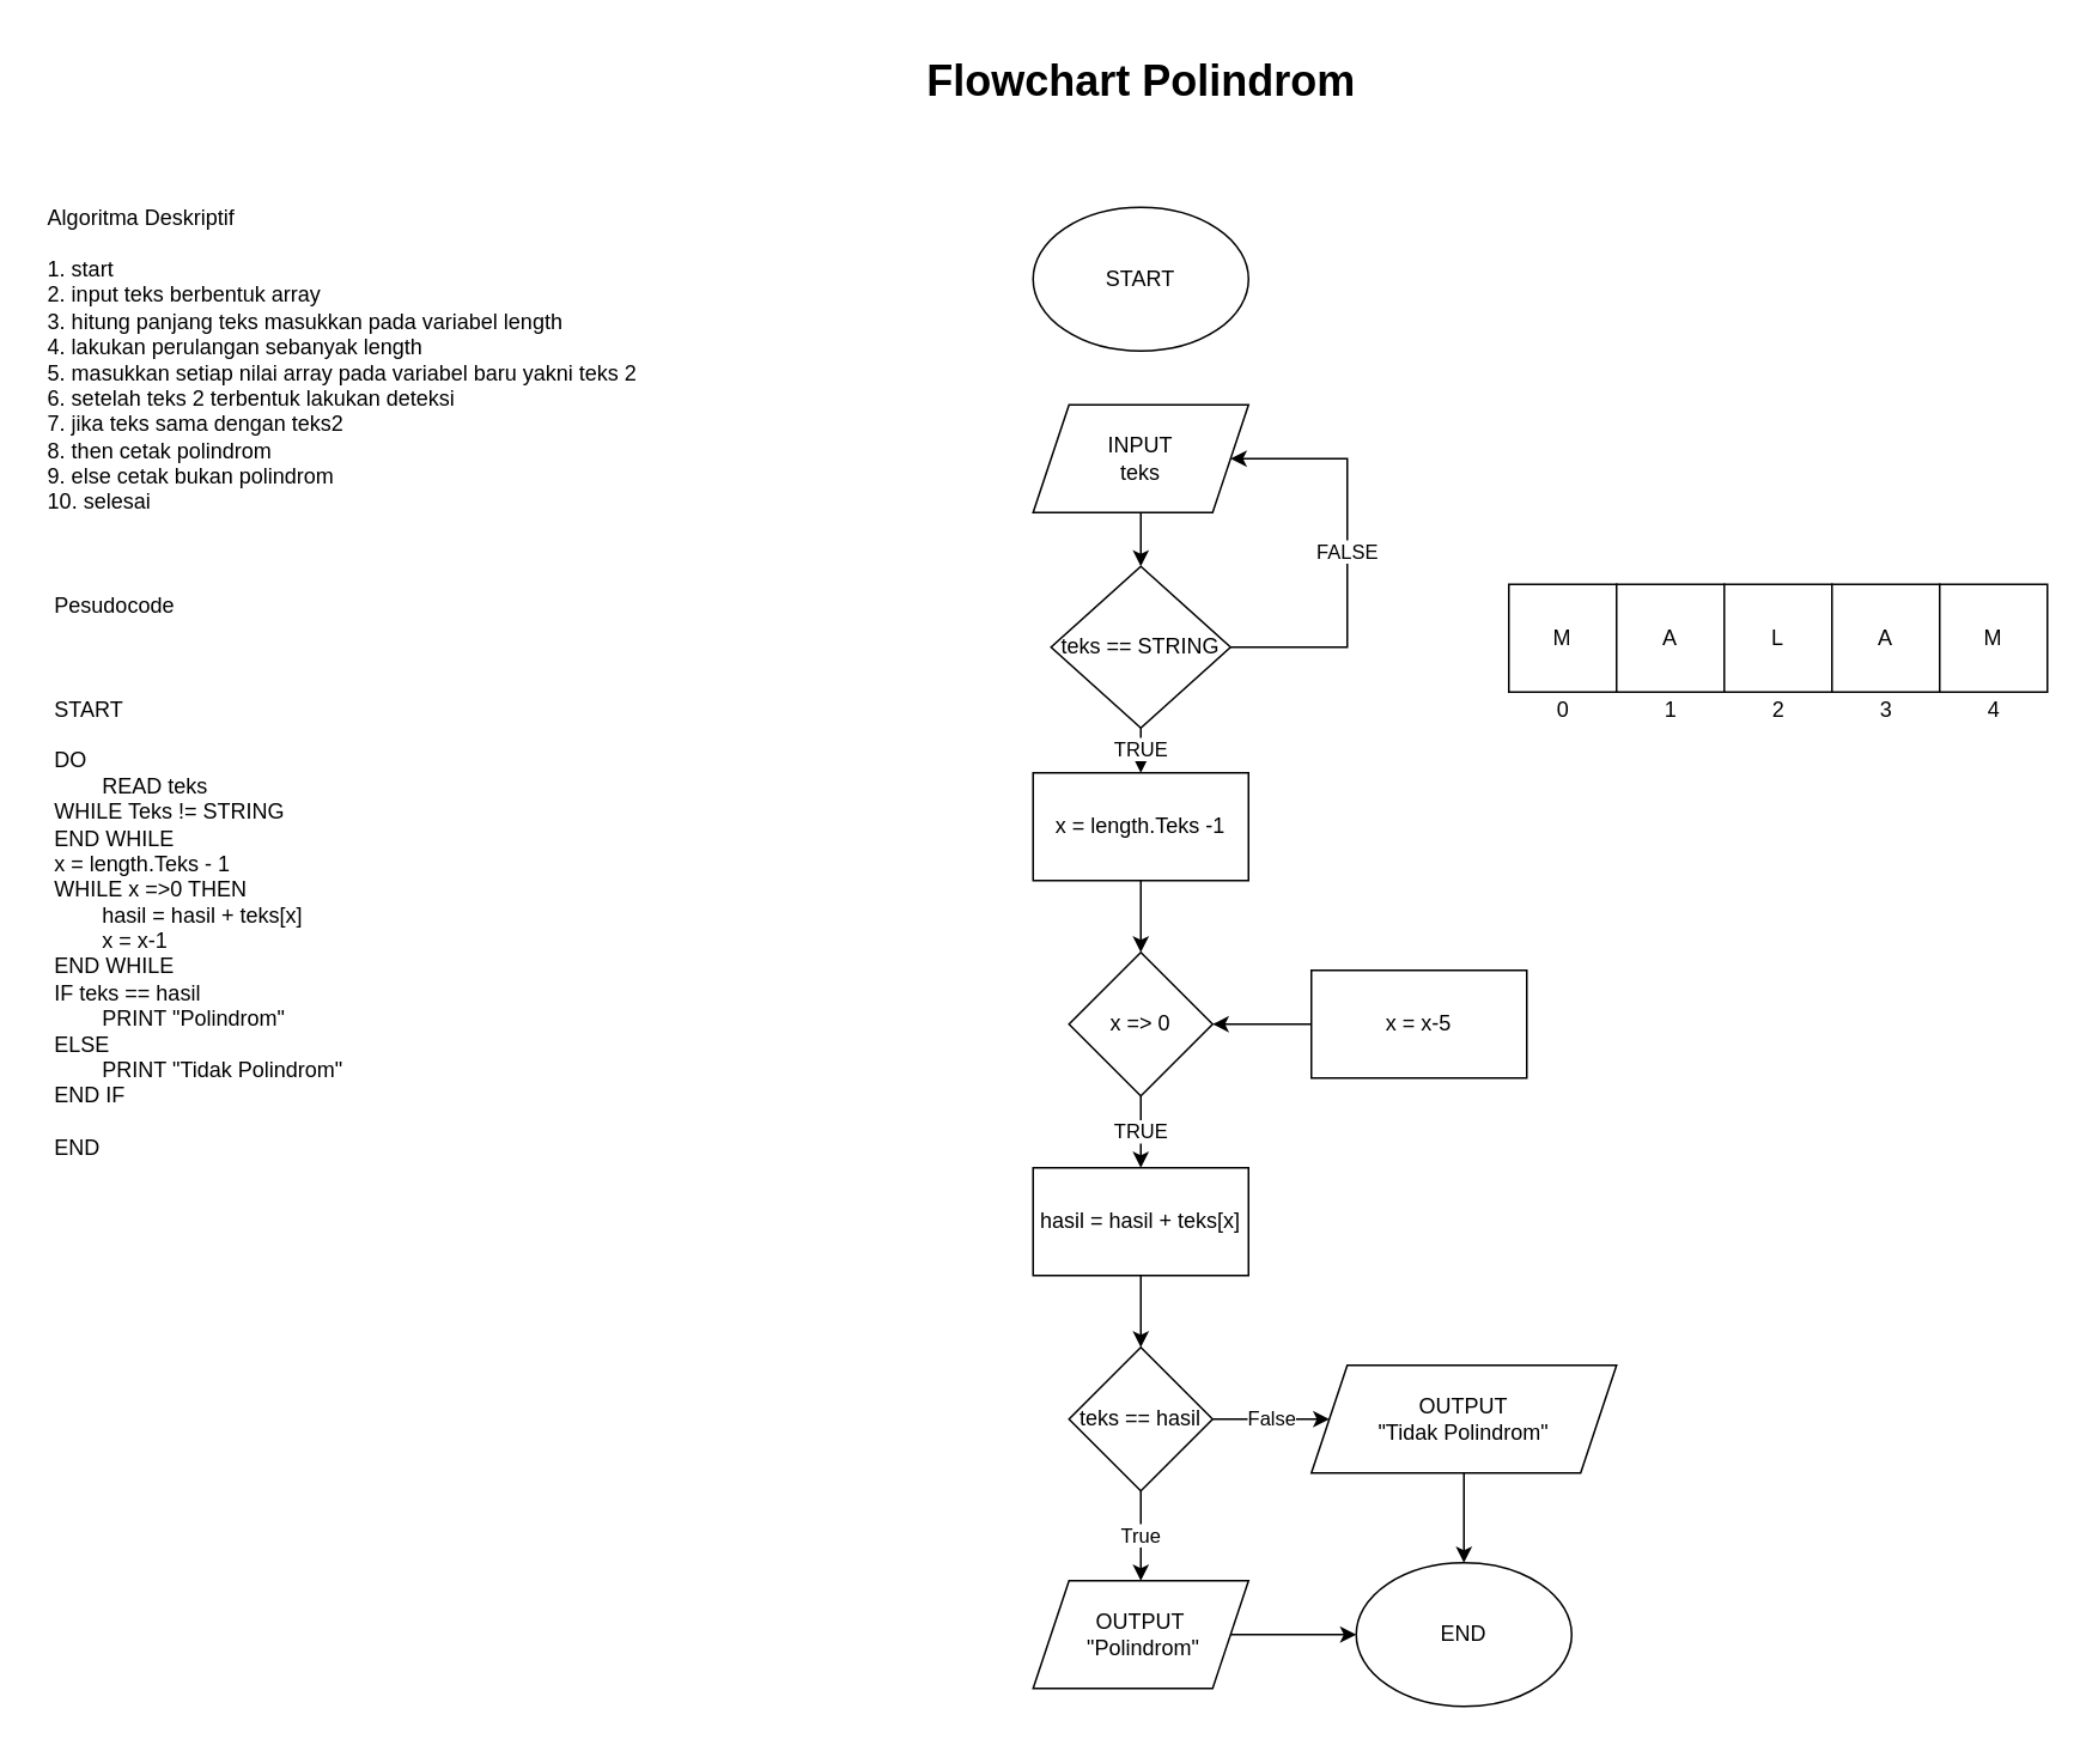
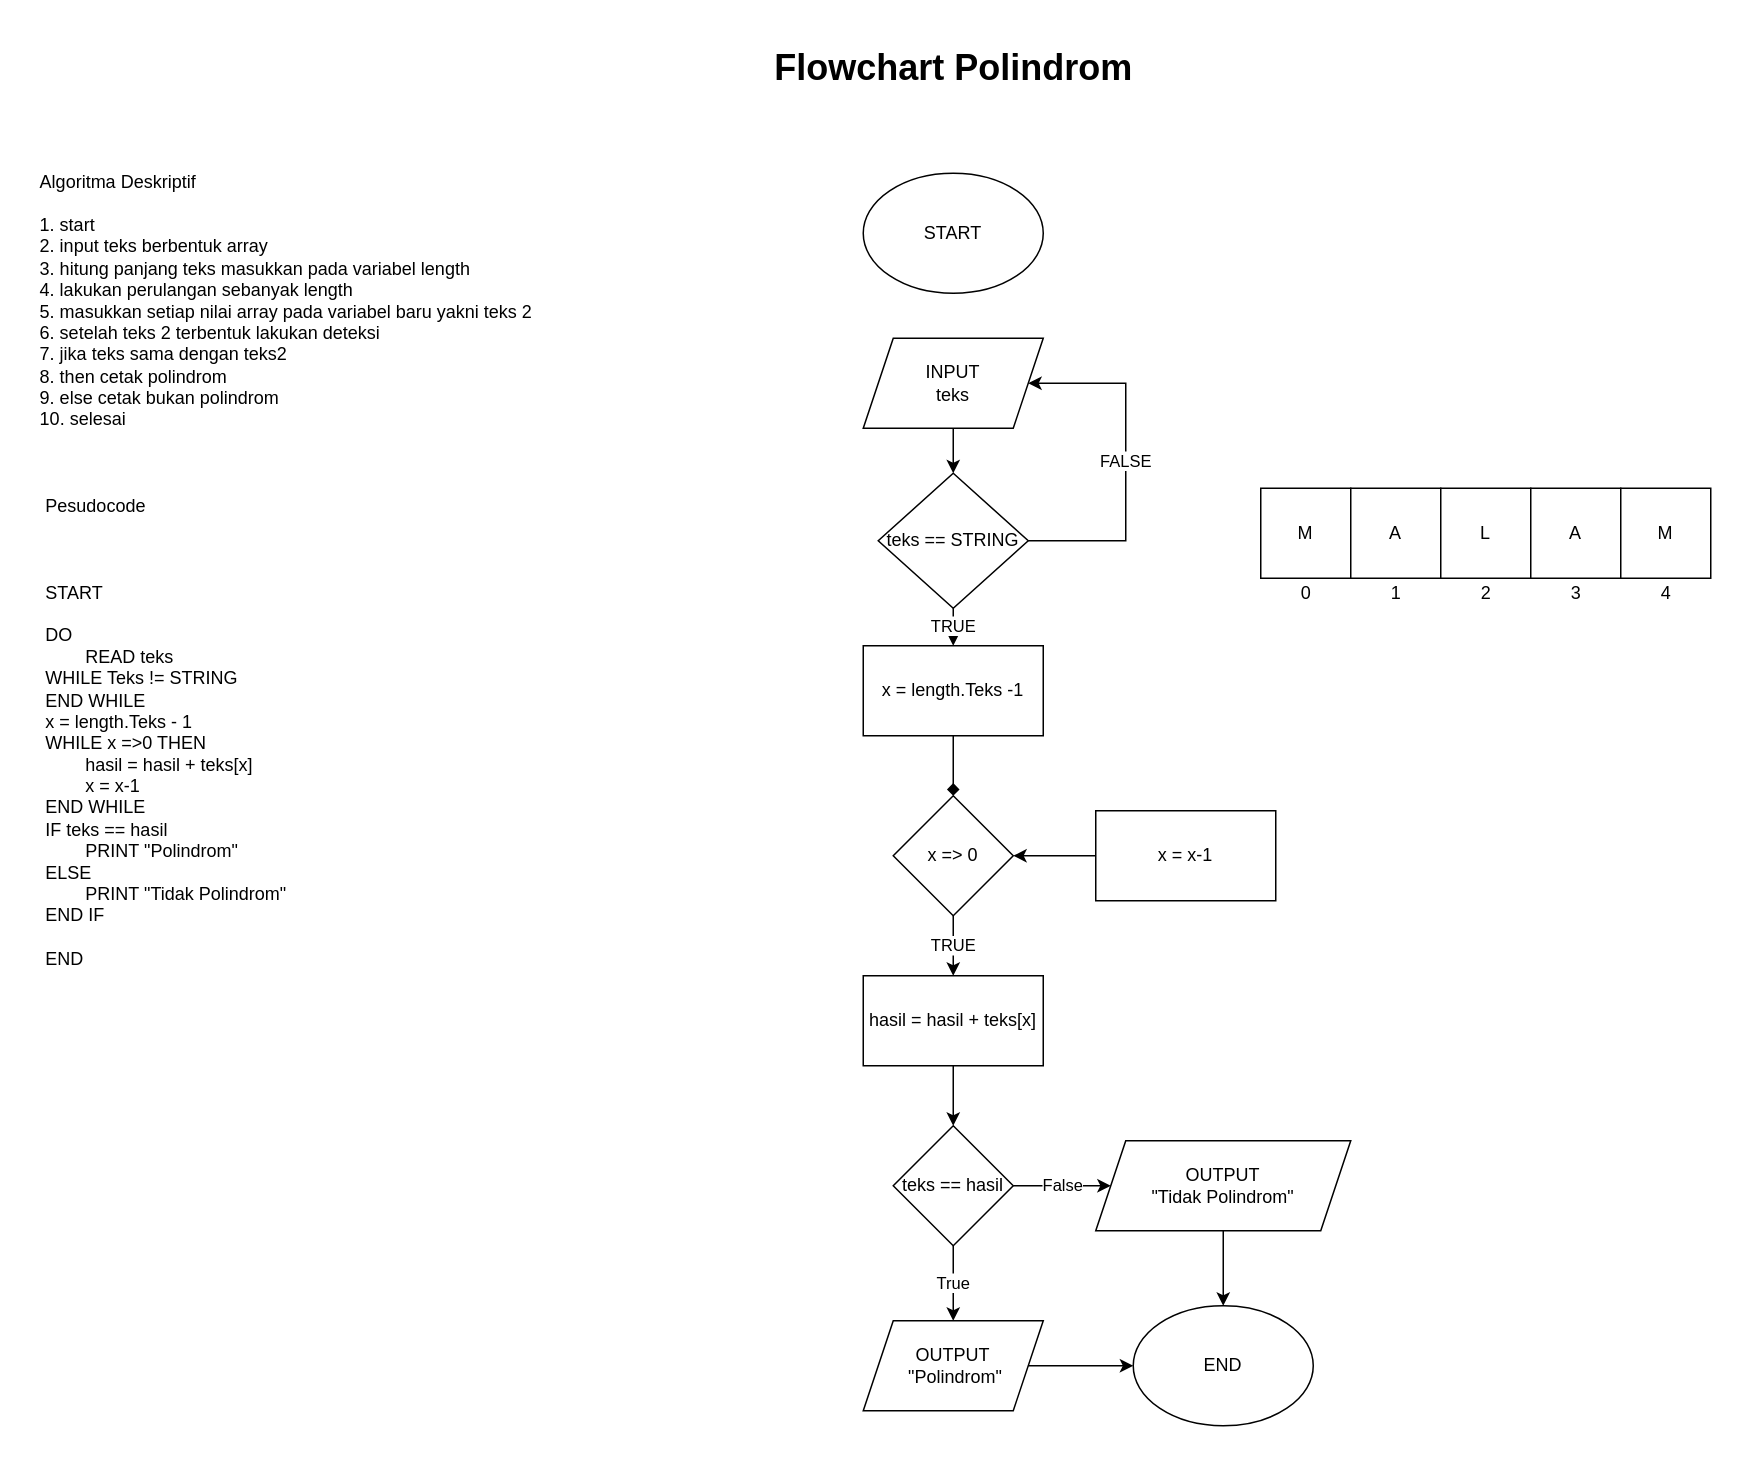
  <mxCell id="0" />
  <mxCell id="1" parent="0" />
  <mxCell id="2" value="&lt;div style=&quot;text-align: left&quot;&gt;&lt;span&gt;Algoritma Deskriptif&lt;/span&gt;&lt;/div&gt;&lt;div style=&quot;text-align: justify&quot;&gt;&lt;br&gt;&lt;/div&gt;&lt;div style=&quot;text-align: justify&quot;&gt;1. start&lt;/div&gt;&lt;div style=&quot;text-align: justify&quot;&gt;2. input teks berbentuk array&lt;/div&gt;&lt;div style=&quot;text-align: justify&quot;&gt;3. hitung panjang teks masukkan pada variabel length&lt;/div&gt;&lt;div style=&quot;text-align: justify&quot;&gt;4. lakukan perulangan sebanyak length&lt;/div&gt;&lt;div style=&quot;text-align: justify&quot;&gt;5. masukkan setiap nilai array pada variabel baru yakni teks 2&lt;/div&gt;&lt;div style=&quot;text-align: justify&quot;&gt;6. setelah teks 2 terbentuk lakukan deteksi&lt;/div&gt;&lt;div style=&quot;text-align: justify&quot;&gt;7. jika teks sama dengan teks2&lt;/div&gt;&lt;div style=&quot;text-align: justify&quot;&gt;8. then cetak polindrom&lt;/div&gt;&lt;div style=&quot;text-align: justify&quot;&gt;9. else cetak bukan polindrom&lt;/div&gt;&lt;div style=&quot;text-align: justify&quot;&gt;10. selesai&amp;nbsp;&lt;/div&gt;" style="text;html=1;align=center;verticalAlign=middle;resizable=0;points=[];autosize=1;strokeColor=none;fillColor=none;" vertex="1" parent="1"><mxGeometry x="20" y="115" width="340" height="170" as="geometry" /></mxCell>
  <mxCell id="3" value="&lt;div style=&quot;text-align: left&quot;&gt;&lt;span&gt;Pesudocode&lt;/span&gt;&lt;/div&gt;&lt;div style=&quot;text-align: left&quot;&gt;&lt;br&gt;&lt;/div&gt;&lt;div style=&quot;text-align: justify&quot;&gt;&lt;br&gt;&lt;/div&gt;&lt;div style=&quot;text-align: justify&quot;&gt;&lt;br&gt;&lt;/div&gt;&lt;div style=&quot;text-align: justify&quot;&gt;START&lt;/div&gt;&lt;div style=&quot;text-align: justify&quot;&gt;&lt;br&gt;&lt;/div&gt;&lt;div style=&quot;text-align: justify&quot;&gt;DO&lt;/div&gt;&lt;div style=&quot;text-align: justify&quot;&gt;&lt;span style=&quot;white-space: pre&quot;&gt;&#09;&lt;/span&gt;READ teks&lt;/div&gt;&lt;div style=&quot;text-align: justify&quot;&gt;WHILE Teks != STRING&amp;nbsp;&lt;/div&gt;&lt;div style=&quot;text-align: justify&quot;&gt;END WHILE&lt;/div&gt;&lt;div style=&quot;text-align: justify&quot;&gt;x = length.Teks - 1&lt;/div&gt;&lt;div style=&quot;text-align: justify&quot;&gt;WHILE x =&amp;gt;0 THEN&lt;/div&gt;&lt;div style=&quot;text-align: justify&quot;&gt;&lt;span style=&quot;white-space: pre&quot;&gt;&#09;&lt;/span&gt;hasil = hasil + teks[x]&lt;br&gt;&lt;/div&gt;&lt;div style=&quot;text-align: justify&quot;&gt;&lt;span style=&quot;white-space: pre&quot;&gt;&#09;&lt;/span&gt;x&amp;nbsp;= x-1&lt;br&gt;&lt;/div&gt;&lt;div style=&quot;text-align: justify&quot;&gt;END WHILE&lt;/div&gt;&lt;div style=&quot;text-align: justify&quot;&gt;IF teks == hasil&lt;/div&gt;&lt;div style=&quot;text-align: justify&quot;&gt;&lt;span style=&quot;white-space: pre&quot;&gt;&#09;&lt;/span&gt;PRINT &quot;Polindrom&quot;&lt;br&gt;&lt;/div&gt;&lt;div style=&quot;text-align: justify&quot;&gt;ELSE&lt;/div&gt;&lt;div style=&quot;text-align: justify&quot;&gt;&lt;span style=&quot;white-space: pre&quot;&gt;&#09;&lt;/span&gt;PRINT &quot;Tidak Polindrom&quot;&lt;br&gt;&lt;/div&gt;&lt;div style=&quot;text-align: justify&quot;&gt;END IF&lt;/div&gt;&lt;div style=&quot;text-align: justify&quot;&gt;&lt;br&gt;&lt;/div&gt;&lt;div style=&quot;text-align: justify&quot;&gt;END&lt;/div&gt;&lt;div style=&quot;text-align: justify&quot;&gt;&lt;br&gt;&lt;/div&gt;" style="text;html=1;align=center;verticalAlign=middle;resizable=0;points=[];autosize=1;strokeColor=none;fillColor=none;" vertex="1" parent="1"><mxGeometry x="20" y="330" width="180" height="330" as="geometry" /></mxCell>
  <mxCell id="4" value="START" style="ellipse;whiteSpace=wrap;html=1;" vertex="1" parent="1"><mxGeometry x="575" y="115" width="120" height="80" as="geometry" /></mxCell>
  <mxCell id="5" style="edgeStyle=orthogonalEdgeStyle;rounded=0;orthogonalLoop=1;jettySize=auto;html=1;entryX=0.5;entryY=0;entryDx=0;entryDy=0;" edge="1" parent="1" source="6" target="26"><mxGeometry relative="1" as="geometry" /></mxCell>
  <mxCell id="6" value="INPUT&lt;br&gt;teks" style="shape=parallelogram;perimeter=parallelogramPerimeter;whiteSpace=wrap;html=1;fixedSize=1;" vertex="1" parent="1"><mxGeometry x="575" y="225" width="120" height="60" as="geometry" /></mxCell>
- <mxCell id="7" style="edgeStyle=orthogonalEdgeStyle;rounded=0;orthogonalLoop=1;jettySize=auto;html=1;entryX=0.5;entryY=0;entryDx=0;entryDy=0;" edge="1" parent="1" source="8" target="10"><mxGeometry relative="1" as="geometry" /></mxCell>
+ <mxCell id="7" style="edgeStyle=orthogonalEdgeStyle;rounded=0;orthogonalLoop=1;jettySize=auto;html=1;entryX=0.5;entryY=0;entryDx=0;entryDy=0;endArrow=diamond;" edge="1" parent="1" source="8" target="10"><mxGeometry relative="1" as="geometry" /></mxCell>
  <mxCell id="8" value="x = length.Teks -1" style="rounded=0;whiteSpace=wrap;html=1;" vertex="1" parent="1"><mxGeometry x="575" y="430" width="120" height="60" as="geometry" /></mxCell>
  <mxCell id="9" value="TRUE" style="edgeStyle=orthogonalEdgeStyle;rounded=0;orthogonalLoop=1;jettySize=auto;html=1;" edge="1" parent="1" source="10" target="12"><mxGeometry relative="1" as="geometry" /></mxCell>
  <mxCell id="10" value="x =&amp;gt; 0" style="rhombus;whiteSpace=wrap;html=1;" vertex="1" parent="1"><mxGeometry x="595" y="530" width="80" height="80" as="geometry" /></mxCell>
  <mxCell id="11" style="edgeStyle=orthogonalEdgeStyle;rounded=0;orthogonalLoop=1;jettySize=auto;html=1;" edge="1" parent="1" source="12" target="17"><mxGeometry relative="1" as="geometry" /></mxCell>
  <mxCell id="12" value="hasil = hasil + teks[x]" style="rounded=0;whiteSpace=wrap;html=1;" vertex="1" parent="1"><mxGeometry x="575" y="650" width="120" height="60" as="geometry" /></mxCell>
  <mxCell id="13" style="edgeStyle=orthogonalEdgeStyle;rounded=0;orthogonalLoop=1;jettySize=auto;html=1;" edge="1" parent="1" source="14" target="10"><mxGeometry relative="1" as="geometry" /></mxCell>
- <mxCell id="14" value="x = x-5" style="rounded=0;whiteSpace=wrap;html=1;" vertex="1" parent="1"><mxGeometry x="730" y="540" width="120" height="60" as="geometry" /></mxCell>
+ <mxCell id="14" value="x = x-1" style="rounded=0;whiteSpace=wrap;html=1;" vertex="1" parent="1"><mxGeometry x="730" y="540" width="120" height="60" as="geometry" /></mxCell>
  <mxCell id="15" value="True" style="edgeStyle=orthogonalEdgeStyle;rounded=0;orthogonalLoop=1;jettySize=auto;html=1;" edge="1" parent="1" source="17" target="19"><mxGeometry relative="1" as="geometry" /></mxCell>
  <mxCell id="16" value="False" style="edgeStyle=orthogonalEdgeStyle;rounded=0;orthogonalLoop=1;jettySize=auto;html=1;" edge="1" parent="1" source="17" target="21"><mxGeometry relative="1" as="geometry" /></mxCell>
  <mxCell id="17" value="teks == hasil" style="rhombus;whiteSpace=wrap;html=1;" vertex="1" parent="1"><mxGeometry x="595" y="750" width="80" height="80" as="geometry" /></mxCell>
  <mxCell id="18" style="edgeStyle=orthogonalEdgeStyle;rounded=0;orthogonalLoop=1;jettySize=auto;html=1;entryX=0;entryY=0.5;entryDx=0;entryDy=0;" edge="1" parent="1" source="19" target="22"><mxGeometry relative="1" as="geometry" /></mxCell>
  <mxCell id="19" value="OUTPUT&lt;br&gt;&amp;nbsp;&quot;Polindrom&quot;" style="shape=parallelogram;perimeter=parallelogramPerimeter;whiteSpace=wrap;html=1;fixedSize=1;" vertex="1" parent="1"><mxGeometry x="575" y="880" width="120" height="60" as="geometry" /></mxCell>
  <mxCell id="20" style="edgeStyle=orthogonalEdgeStyle;rounded=0;orthogonalLoop=1;jettySize=auto;html=1;entryX=0.5;entryY=0;entryDx=0;entryDy=0;" edge="1" parent="1" source="21" target="22"><mxGeometry relative="1" as="geometry" /></mxCell>
  <mxCell id="21" value="OUTPUT&lt;br&gt;&quot;Tidak Polindrom&quot;" style="shape=parallelogram;perimeter=parallelogramPerimeter;whiteSpace=wrap;html=1;fixedSize=1;" vertex="1" parent="1"><mxGeometry x="730" y="760" width="170" height="60" as="geometry" /></mxCell>
  <mxCell id="22" value="END" style="ellipse;whiteSpace=wrap;html=1;" vertex="1" parent="1"><mxGeometry x="755" y="870" width="120" height="80" as="geometry" /></mxCell>
  <mxCell id="23" value="&lt;h1&gt;Flowchart Polindrom&lt;/h1&gt;" style="text;html=1;align=center;verticalAlign=middle;resizable=0;points=[];autosize=1;strokeColor=none;fillColor=none;" vertex="1" parent="1"><mxGeometry x="510" y="20" width="250" height="50" as="geometry" /></mxCell>
  <mxCell id="24" value="TRUE" style="edgeStyle=orthogonalEdgeStyle;rounded=0;orthogonalLoop=1;jettySize=auto;html=1;entryX=0.5;entryY=0;entryDx=0;entryDy=0;" edge="1" parent="1" source="26" target="8"><mxGeometry relative="1" as="geometry" /></mxCell>
  <mxCell id="25" value="FALSE" style="edgeStyle=orthogonalEdgeStyle;rounded=0;orthogonalLoop=1;jettySize=auto;html=1;entryX=1;entryY=0.5;entryDx=0;entryDy=0;" edge="1" parent="1" source="26" target="6"><mxGeometry relative="1" as="geometry"><Array as="points"><mxPoint x="750" y="360" /><mxPoint x="750" y="255" /></Array></mxGeometry></mxCell>
  <mxCell id="26" value="teks == STRING" style="rhombus;whiteSpace=wrap;html=1;" vertex="1" parent="1"><mxGeometry x="585" y="315" width="100" height="90" as="geometry" /></mxCell>
  <mxCell id="27" value="M" style="whiteSpace=wrap;html=1;aspect=fixed;" vertex="1" parent="1"><mxGeometry x="840" y="325" width="60" height="60" as="geometry" /></mxCell>
  <mxCell id="28" value="A" style="whiteSpace=wrap;html=1;aspect=fixed;" vertex="1" parent="1"><mxGeometry x="900" y="325" width="60" height="60" as="geometry" /></mxCell>
  <mxCell id="29" value="L" style="whiteSpace=wrap;html=1;aspect=fixed;" vertex="1" parent="1"><mxGeometry x="960" y="325" width="60" height="60" as="geometry" /></mxCell>
  <mxCell id="30" value="A" style="whiteSpace=wrap;html=1;aspect=fixed;" vertex="1" parent="1"><mxGeometry x="1020" y="325" width="60" height="60" as="geometry" /></mxCell>
  <mxCell id="31" value="M" style="whiteSpace=wrap;html=1;aspect=fixed;" vertex="1" parent="1"><mxGeometry x="1080" y="325" width="60" height="60" as="geometry" /></mxCell>
  <mxCell id="32" value="0" style="text;html=1;align=center;verticalAlign=middle;resizable=0;points=[];autosize=1;strokeColor=none;fillColor=none;" vertex="1" parent="1"><mxGeometry x="860" y="385" width="20" height="20" as="geometry" /></mxCell>
  <mxCell id="33" value="1" style="text;html=1;align=center;verticalAlign=middle;resizable=0;points=[];autosize=1;strokeColor=none;fillColor=none;" vertex="1" parent="1"><mxGeometry x="920" y="385" width="20" height="20" as="geometry" /></mxCell>
  <mxCell id="34" value="2" style="text;html=1;align=center;verticalAlign=middle;resizable=0;points=[];autosize=1;strokeColor=none;fillColor=none;" vertex="1" parent="1"><mxGeometry x="980" y="385" width="20" height="20" as="geometry" /></mxCell>
  <mxCell id="35" value="3" style="text;html=1;align=center;verticalAlign=middle;resizable=0;points=[];autosize=1;strokeColor=none;fillColor=none;" vertex="1" parent="1"><mxGeometry x="1040" y="385" width="20" height="20" as="geometry" /></mxCell>
  <mxCell id="36" value="4" style="text;html=1;align=center;verticalAlign=middle;resizable=0;points=[];autosize=1;strokeColor=none;fillColor=none;" vertex="1" parent="1"><mxGeometry x="1100" y="385" width="20" height="20" as="geometry" /></mxCell>
